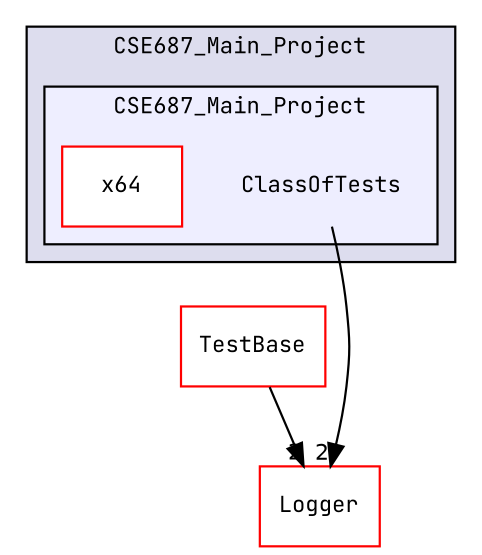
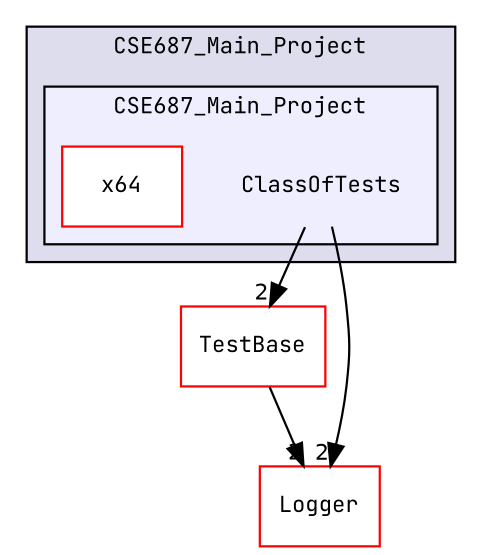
  digraph {
    compound=true
    fontname="JetBrains Mono"
    node [fontname="JetBrains Mono" fontsize=10 shape=box color=red fillcolor=white style=filled]
    edge [headlabel=2 labeldistance=1.5 labelfontname=Helvetica labelfontsize=10 fontname="JetBrains Mono"]
    n1 [label=ClassOfTests shape=plaintext color="" fillcolor="" style=""]
    n2 [label=x64]
    n3 [label=TestBase]
    n4 [label=Logger]
    subgraph cluster_1 {
      bgcolor="#ddddee"
      fontsize=10
      label=CSE687_Main_Project
      pencolor=black
      subgraph cluster_2 {
        bgcolor="#eeeeff"
        fontsize=10
        pencolor=black
        n1
        n2
      }
    }
+   n1 -> n3
    n1 -> n4
    n3 -> n4
  }
